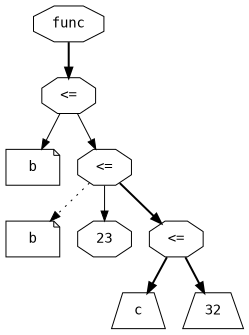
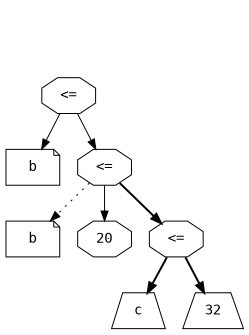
  digraph {
    fontname="DejaVu Sans Mono"
    node [fontname="DejaVu Sans Mono" shape=octagon]
    edge [fontname="DejaVu Sans Mono" style=bold]
-   n1 [label=func]
    n2 [label="<="]
    n3 [label=b shape=note]
    n4 [label="<="]
    n5 [label=b shape=note]
-   n6 [label=23]
+   n6 [label=20]
    n7 [label="<="]
    n8 [label=c shape=trapezium]
    n9 [label=32 shape=trapezium]
-   n1 -> n2
    n2 -> n3 [style=solid]
    n2 -> n4 [style=solid]
    n4 -> n5 [style=dotted]
    n4 -> n6 [style=solid]
    n4 -> n7
    n7 -> n8
    n7 -> n9
  }
